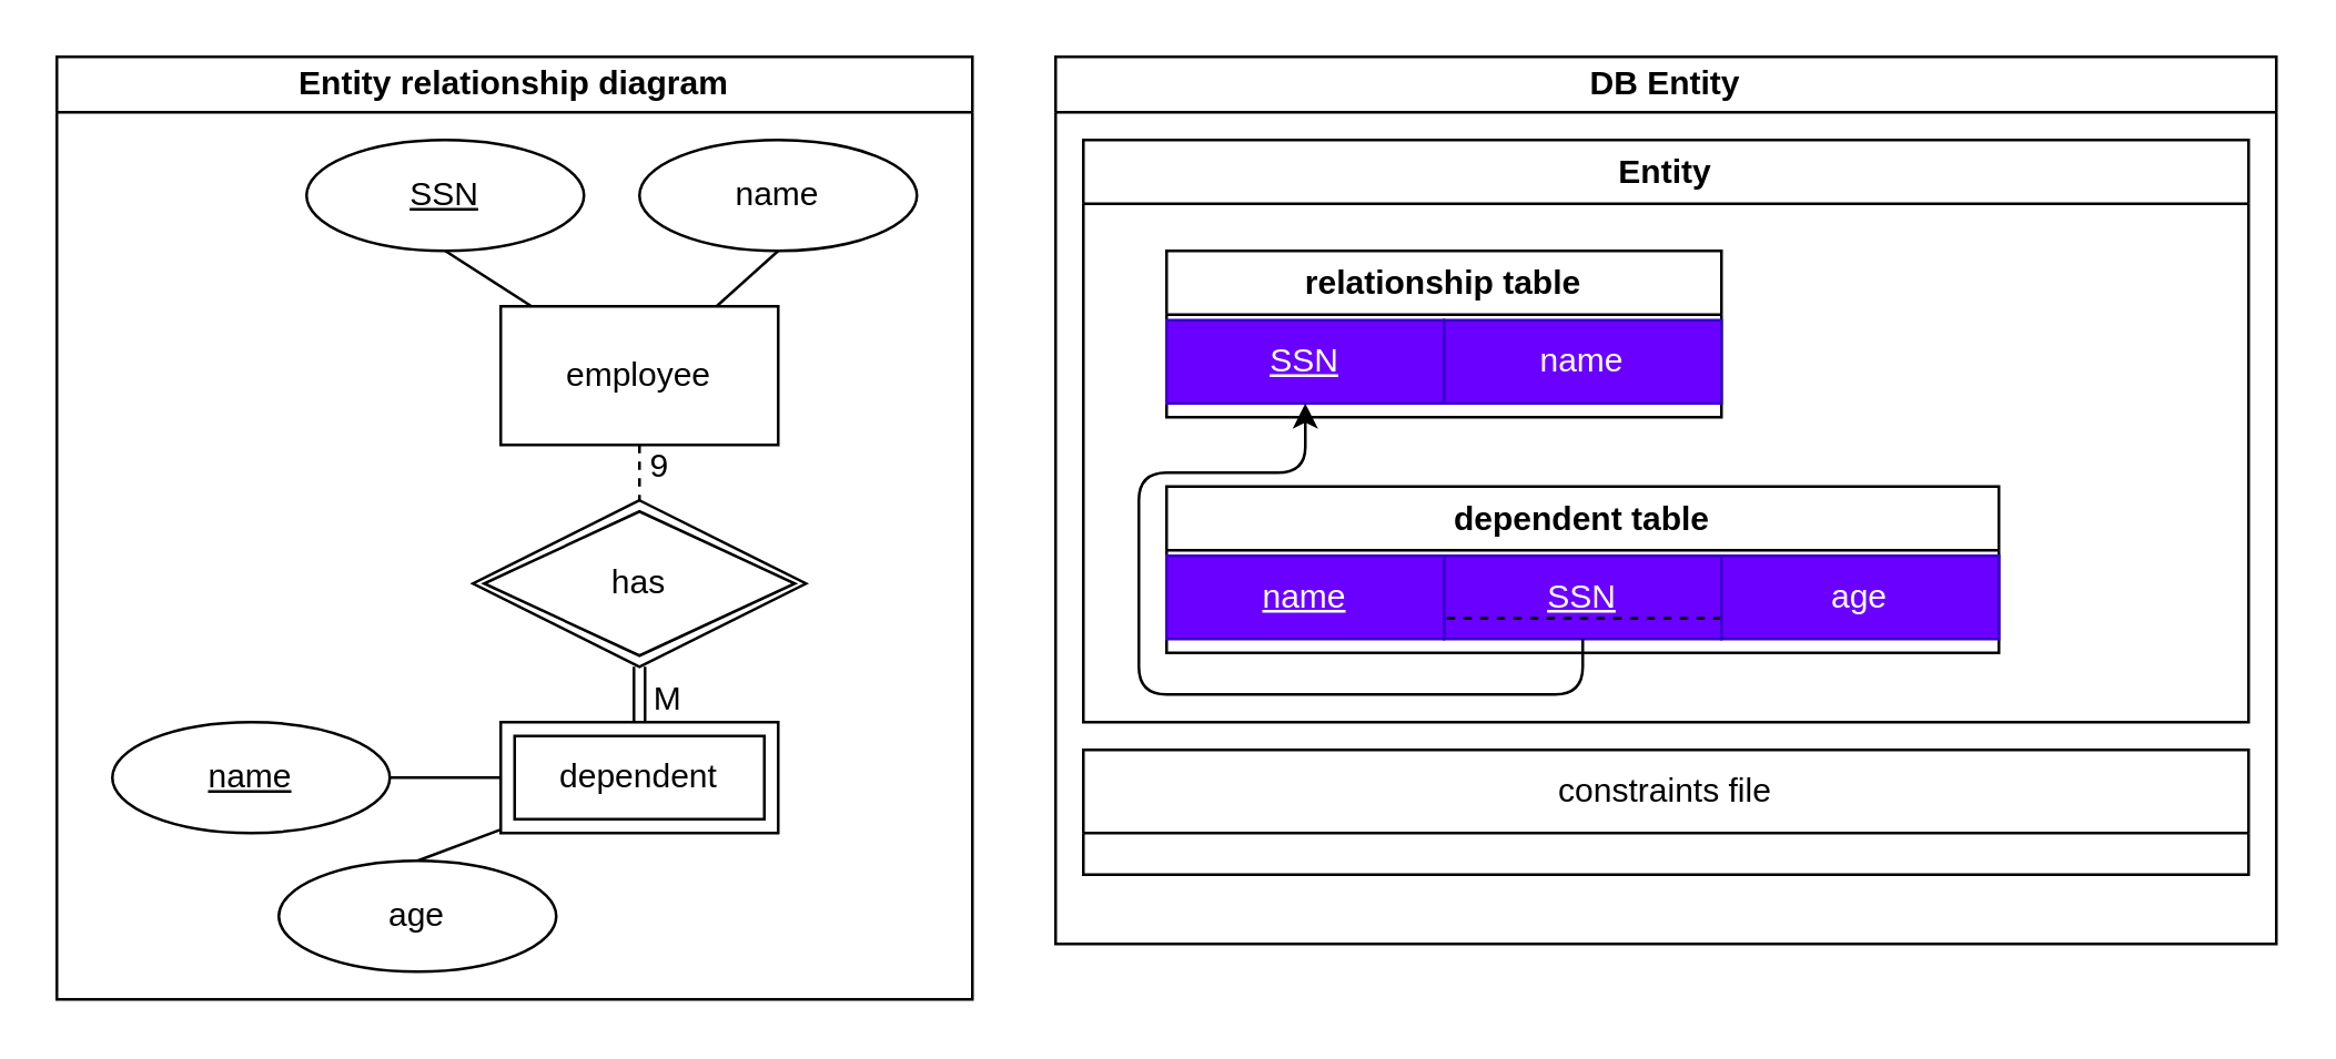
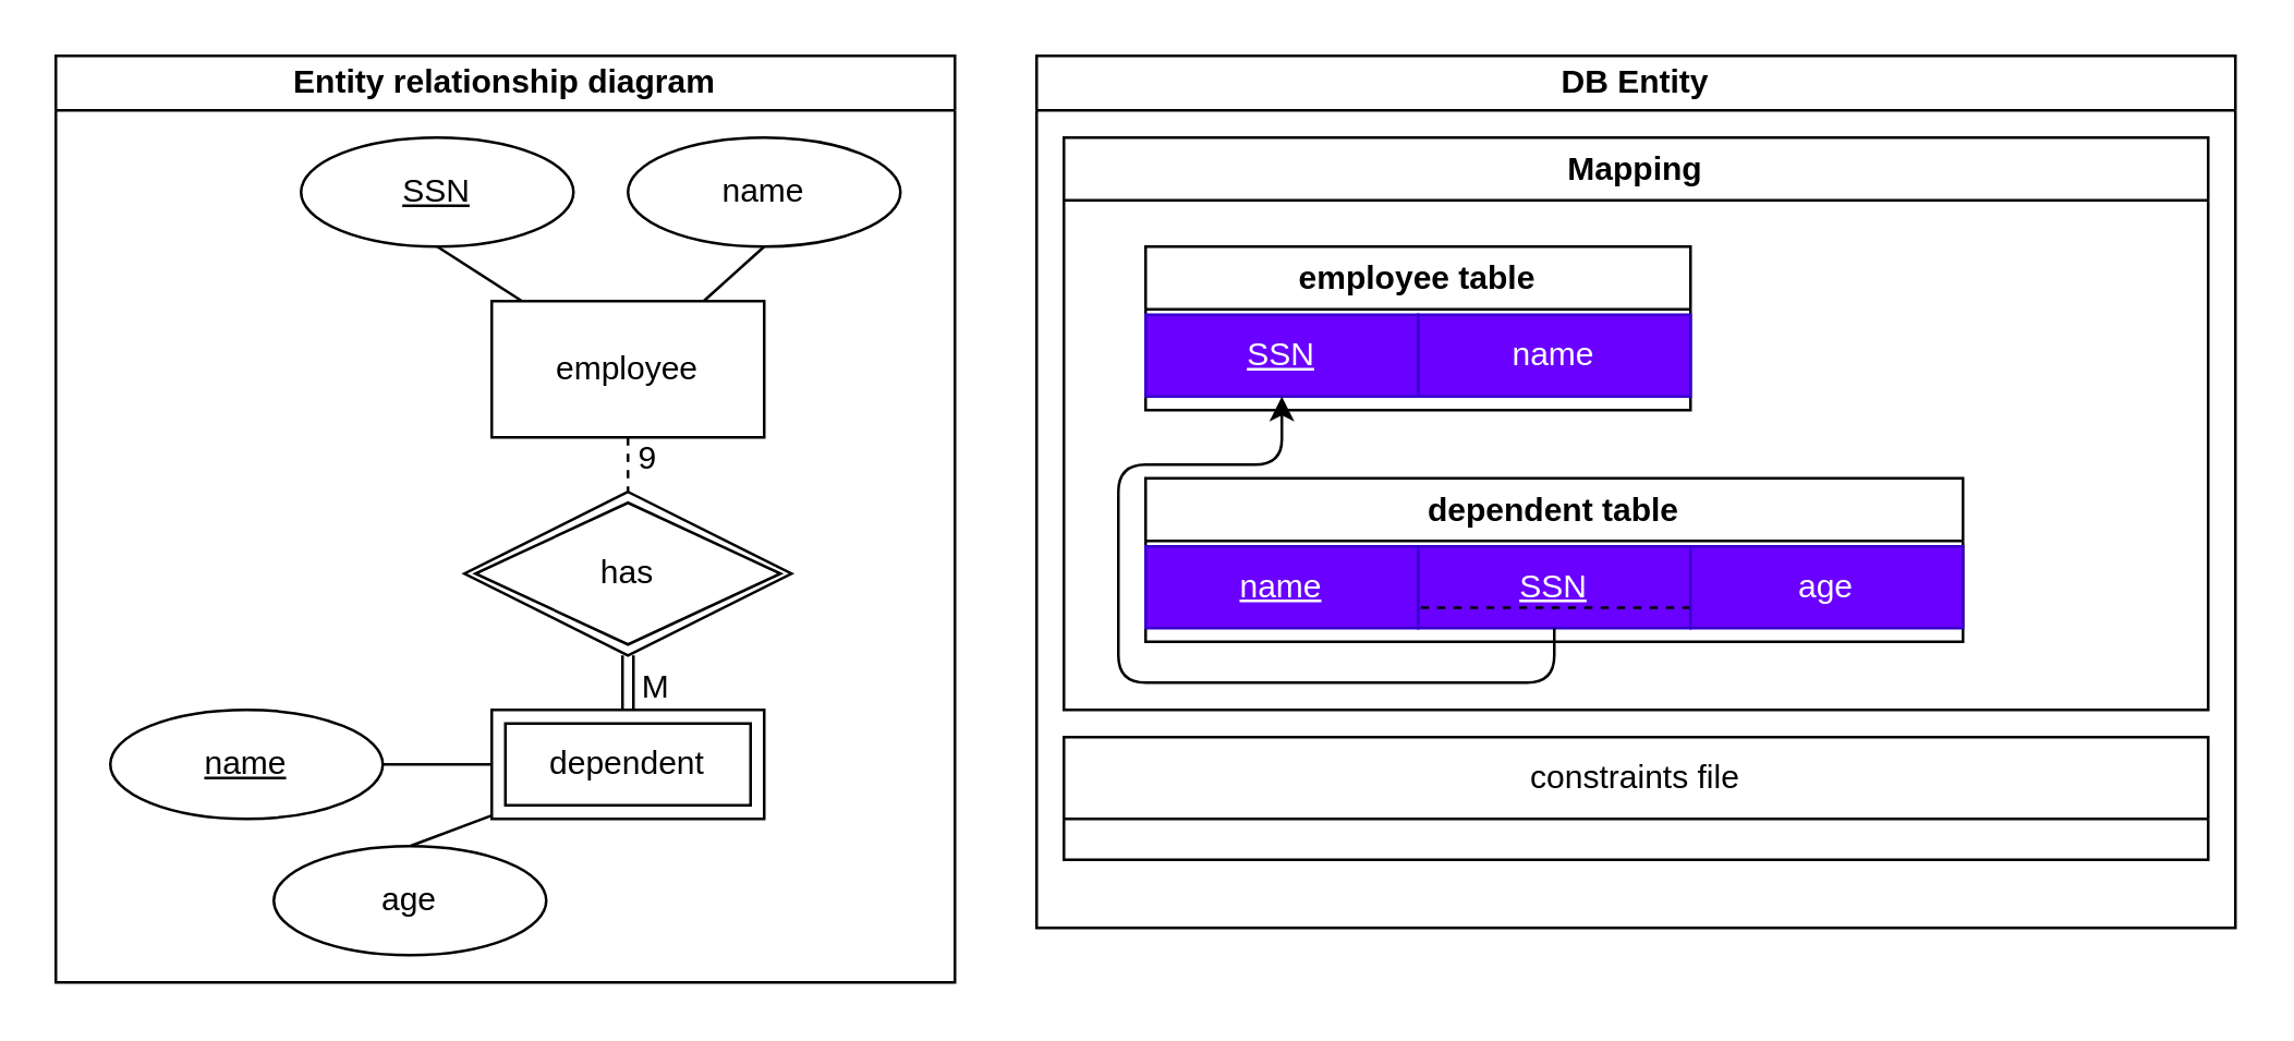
  <mxCell id="0" />
  <mxCell id="1" parent="0" />
  <mxCell id="2" value="Entity relationship diagram" style="swimlane;whiteSpace=wrap;html=1;startSize=20;" parent="1" vertex="1"><mxGeometry x="20" y="20" width="330" height="340" as="geometry" /></mxCell>
  <mxCell id="3" style="edgeStyle=none;html=1;entryX=0.5;entryY=1;entryDx=0;entryDy=0;endArrow=none;endFill=0;" parent="2" source="6" target="7" edge="1"><mxGeometry relative="1" as="geometry" /></mxCell>
  <mxCell id="4" style="edgeStyle=none;html=1;entryX=0.5;entryY=1;entryDx=0;entryDy=0;endArrow=none;endFill=0;" parent="2" source="6" target="8" edge="1"><mxGeometry relative="1" as="geometry" /></mxCell>
  <mxCell id="5" style="edgeStyle=none;html=1;entryX=0.5;entryY=0;entryDx=0;entryDy=0;endArrow=none;endFill=0;dashed=1;" parent="2" source="6" target="12" edge="1"><mxGeometry relative="1" as="geometry" /></mxCell>
  <mxCell id="6" value="employee" style="html=1;dashed=0;whiteSpace=wrap;" parent="2" vertex="1"><mxGeometry x="160" y="90" width="100" height="50" as="geometry" /></mxCell>
  <mxCell id="7" value="&lt;u&gt;SSN&lt;/u&gt;" style="ellipse;whiteSpace=wrap;html=1;align=center;" parent="2" vertex="1"><mxGeometry x="90" y="30" width="100" height="40" as="geometry" /></mxCell>
  <mxCell id="8" value="name" style="ellipse;whiteSpace=wrap;html=1;align=center;" parent="2" vertex="1"><mxGeometry x="210" y="30" width="100" height="40" as="geometry" /></mxCell>
  <mxCell id="9" style="edgeStyle=none;html=1;entryX=0.5;entryY=0;entryDx=0;entryDy=0;" parent="2" edge="1"><mxGeometry relative="1" as="geometry"><mxPoint x="81.43" y="268.57" as="sourcePoint" /></mxGeometry></mxCell>
  <mxCell id="10" style="edgeStyle=none;html=1;entryX=0.5;entryY=0;entryDx=0;entryDy=0;" parent="2" edge="1"><mxGeometry relative="1" as="geometry"><mxPoint x="128.673" y="266.385" as="sourcePoint" /></mxGeometry></mxCell>
  <mxCell id="11" style="edgeStyle=none;html=1;entryX=0.5;entryY=0;entryDx=0;entryDy=0;endArrow=none;endFill=0;shape=link;" parent="2" source="12" target="15" edge="1"><mxGeometry relative="1" as="geometry" /></mxCell>
  <mxCell id="12" value="has" style="shape=rhombus;double=1;perimeter=rhombusPerimeter;whiteSpace=wrap;html=1;align=center;" parent="2" vertex="1"><mxGeometry x="150" y="160" width="120" height="60" as="geometry" /></mxCell>
  <mxCell id="13" style="edgeStyle=none;html=1;entryX=1;entryY=0.5;entryDx=0;entryDy=0;endArrow=none;endFill=0;" parent="2" source="15" target="16" edge="1"><mxGeometry relative="1" as="geometry" /></mxCell>
  <mxCell id="14" style="edgeStyle=none;html=1;entryX=0.5;entryY=0;entryDx=0;entryDy=0;endArrow=none;endFill=0;" parent="2" source="15" target="17" edge="1"><mxGeometry relative="1" as="geometry" /></mxCell>
  <mxCell id="15" value="dependent" style="shape=ext;margin=3;double=1;whiteSpace=wrap;html=1;align=center;" parent="2" vertex="1"><mxGeometry x="160" y="240" width="100" height="40" as="geometry" /></mxCell>
  <mxCell id="16" value="&lt;u&gt;name&lt;/u&gt;" style="ellipse;whiteSpace=wrap;html=1;align=center;" parent="2" vertex="1"><mxGeometry x="20" y="240" width="100" height="40" as="geometry" /></mxCell>
  <mxCell id="17" value="age" style="ellipse;whiteSpace=wrap;html=1;align=center;" parent="2" vertex="1"><mxGeometry x="80" y="290" width="100" height="40" as="geometry" /></mxCell>
  <mxCell id="18" value="M" style="text;html=1;align=center;verticalAlign=middle;resizable=0;points=[];autosize=1;strokeColor=none;fillColor=none;" parent="2" vertex="1"><mxGeometry x="205" y="217" width="30" height="30" as="geometry" /></mxCell>
  <mxCell id="19" value="DB Entity" style="swimlane;whiteSpace=wrap;html=1;startSize=20;" parent="1" vertex="1"><mxGeometry x="380" y="20" width="440" height="320" as="geometry" /></mxCell>
  <mxCell id="20" style="edgeStyle=none;html=1;entryX=1;entryY=0.5;entryDx=0;entryDy=0;" parent="19" edge="1"><mxGeometry relative="1" as="geometry"><mxPoint x="100" y="200" as="targetPoint" /></mxGeometry></mxCell>
  <mxCell id="21" style="edgeStyle=none;html=1;entryX=0.5;entryY=0;entryDx=0;entryDy=0;" parent="19" edge="1"><mxGeometry relative="1" as="geometry"><mxPoint x="60" y="290" as="targetPoint" /></mxGeometry></mxCell>
  <mxCell id="22" style="edgeStyle=none;html=1;entryX=0.5;entryY=0;entryDx=0;entryDy=0;" parent="19" edge="1"><mxGeometry relative="1" as="geometry"><mxPoint x="170" y="290" as="targetPoint" /></mxGeometry></mxCell>
  <mxCell id="23" style="edgeStyle=none;html=1;entryX=0.764;entryY=0.12;entryDx=0;entryDy=0;entryPerimeter=0;" parent="19" edge="1"><mxGeometry relative="1" as="geometry"><mxPoint x="126.4" y="234.8" as="targetPoint" /></mxGeometry></mxCell>
- <mxCell id="24" value="Entity" style="swimlane;whiteSpace=wrap;html=1;" parent="19" vertex="1"><mxGeometry x="10" y="30" width="420" height="210" as="geometry" /></mxCell>
- <mxCell id="25" value="relationship table" style="swimlane;whiteSpace=wrap;html=1;" parent="24" vertex="1"><mxGeometry x="30" y="40" width="200" height="60" as="geometry" /></mxCell>
+ <mxCell id="24" value="Mapping" style="swimlane;whiteSpace=wrap;html=1;" parent="19" vertex="1"><mxGeometry x="10" y="30" width="420" height="210" as="geometry" /></mxCell>
+ <mxCell id="25" value="employee table" style="swimlane;whiteSpace=wrap;html=1;" parent="24" vertex="1"><mxGeometry x="30" y="40" width="200" height="60" as="geometry" /></mxCell>
  <mxCell id="26" value="name" style="rounded=0;whiteSpace=wrap;html=1;fillColor=#6a00ff;fontColor=#ffffff;strokeColor=#3700CC;" parent="25" vertex="1"><mxGeometry x="100" y="25" width="100" height="30" as="geometry" /></mxCell>
  <mxCell id="27" value="SSN" style="rounded=0;whiteSpace=wrap;html=1;fillColor=#6a00ff;fontColor=#ffffff;strokeColor=#3700CC;fontStyle=4" parent="25" vertex="1"><mxGeometry y="25" width="100" height="30" as="geometry" /></mxCell>
  <mxCell id="28" value="dependent table" style="swimlane;whiteSpace=wrap;html=1;" parent="24" vertex="1"><mxGeometry x="30" y="125" width="300" height="60" as="geometry" /></mxCell>
  <mxCell id="29" value="SSN" style="rounded=0;whiteSpace=wrap;html=1;fillColor=#6a00ff;fontColor=#ffffff;strokeColor=#3700CC;fontStyle=4" parent="28" vertex="1"><mxGeometry x="100" y="25" width="100" height="30" as="geometry" /></mxCell>
  <mxCell id="30" value="name" style="rounded=0;whiteSpace=wrap;html=1;fillColor=#6a00ff;fontColor=#ffffff;strokeColor=#3700CC;fontStyle=4" parent="28" vertex="1"><mxGeometry y="25" width="100" height="30" as="geometry" /></mxCell>
  <mxCell id="31" style="edgeStyle=none;html=1;exitX=0;exitY=0.75;exitDx=0;exitDy=0;entryX=1;entryY=0.75;entryDx=0;entryDy=0;endArrow=none;endFill=0;dashed=1;" edge="1" parent="28" source="32" target="30"><mxGeometry relative="1" as="geometry" /></mxCell>
  <mxCell id="32" value="age" style="rounded=0;whiteSpace=wrap;html=1;fillColor=#6a00ff;fontColor=#ffffff;strokeColor=#3700CC;" parent="28" vertex="1"><mxGeometry x="200" y="25" width="100" height="30" as="geometry" /></mxCell>
  <mxCell id="33" style="edgeStyle=orthogonalEdgeStyle;html=1;entryX=0.5;entryY=1;entryDx=0;entryDy=0;exitX=0.5;exitY=1;exitDx=0;exitDy=0;" parent="24" source="29" target="27" edge="1"><mxGeometry relative="1" as="geometry"><Array as="points"><mxPoint x="180" y="200" /><mxPoint x="20" y="200" /><mxPoint x="20" y="120" /><mxPoint x="80" y="120" /></Array></mxGeometry></mxCell>
  <mxCell id="34" value="constraints file" style="swimlane;fontStyle=0;childLayout=stackLayout;horizontal=1;startSize=30;horizontalStack=0;resizeParent=1;resizeParentMax=0;resizeLast=0;collapsible=1;marginBottom=0;whiteSpace=wrap;html=1;" parent="19" vertex="1"><mxGeometry x="10" y="250" width="420" height="45" as="geometry" /></mxCell>
  <mxCell id="35" value="9" style="text;html=1;align=center;verticalAlign=middle;resizable=0;points=[];autosize=1;strokeColor=none;fillColor=none;" parent="1" vertex="1"><mxGeometry x="222" y="153" width="30" height="30" as="geometry" /></mxCell>
